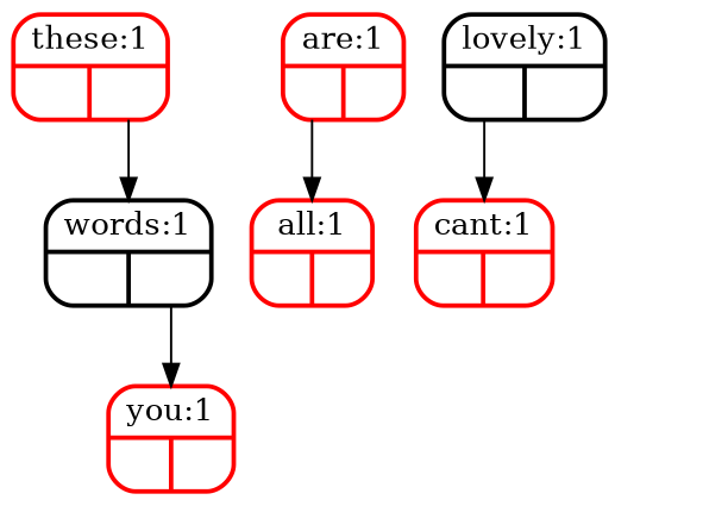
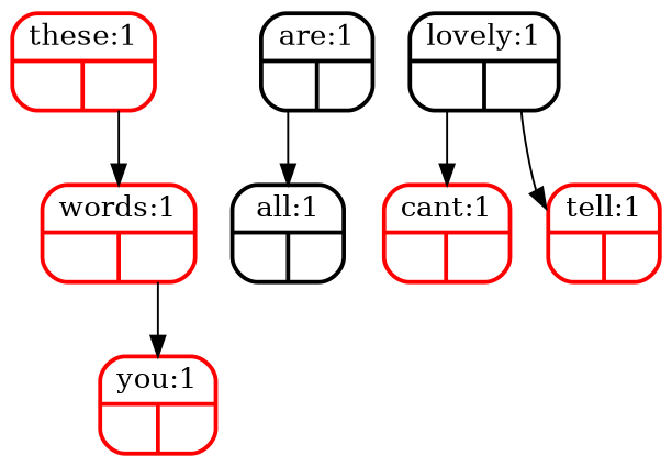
  digraph {
    fontname="DejaVu Serif"
    node [color=red fontname="DejaVu Serif" penwidth=2 shape=Mrecord]
    edge [fontname="DejaVu Serif" headport=f0 tailport=f2]
    n1 [label="{<f0>these:1|{<f1>|<f2>}}"]
-   n2 [color=black label="{<f0>words:1|{<f1>|<f2>}}"]
-   n3 [label="{<f0>are:1|{<f1>|<f2>}}"]
-   n4 [label="{<f0>all:1|{<f1>|<f2>}}"]
+   n2 [label="{<f0>words:1|{<f1>|<f2>}}"]
+   n3 [color=black label="{<f0>are:1|{<f1>|<f2>}}"]
+   n4 [color=black label="{<f0>all:1|{<f1>|<f2>}}"]
    n5 [label="{<f0>you:1|{<f1>|<f2>}}"]
    n6 [color=black label="{<f0>lovely:1|{<f1>|<f2>}}"]
    n7 [label="{<f0>cant:1|{<f1>|<f2>}}"]
+   n8 [label="{<f0>tell:1|{<f1>|<f2>}}"]
    n1 -> n2
    n2 -> n5
    n3 -> n4 [tailport=f1]
    n6 -> n7 [tailport=f1]
+   n6 -> n8
  }
